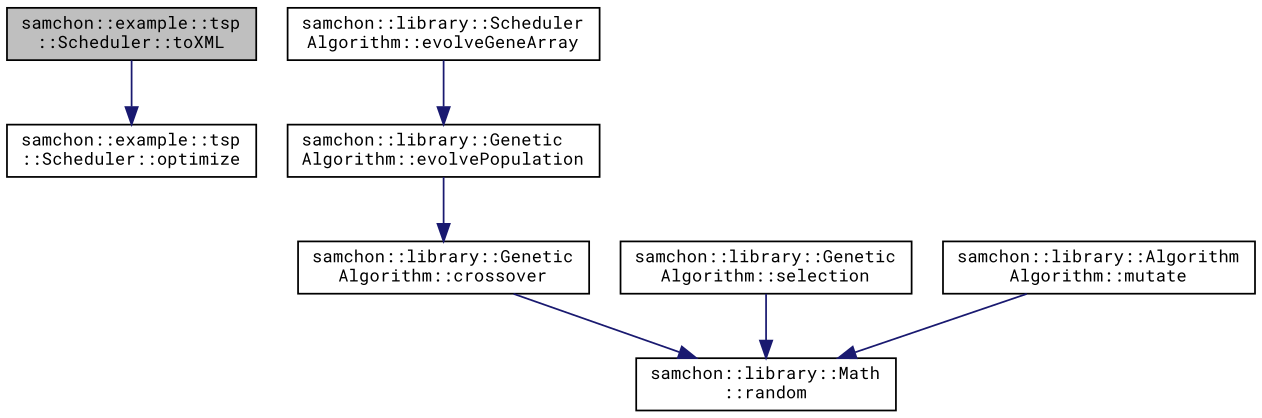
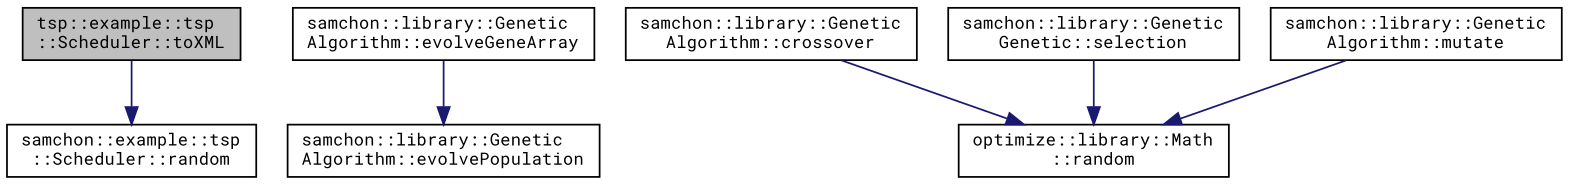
  digraph {
    fontname="Roboto Mono"
    rankdir=TB
    node [color=black fillcolor=white fontname="Roboto Mono" fontsize=10 shape=record style=filled]
    edge [color=midnightblue fontname="Roboto Mono" fontsize=10 labelfontname=Helvetica labelfontsize=10 style=solid]
-   n1 [fillcolor=grey75 fontcolor=black height=0.2 label="samchon::example::tsp\l::Scheduler::toXML" width=0.4]
-   n2 [height=0.2 label="samchon::example::tsp\l::Scheduler::optimize" width=0.4]
-   n3 [height=0.2 label="samchon::library::Scheduler\lAlgorithm::evolveGeneArray" width=0.4]
+   n1 [fillcolor=grey75 fontcolor=black height=0.2 label="tsp::example::tsp\l::Scheduler::toXML" width=0.4]
+   n2 [height=0.2 label="samchon::example::tsp\l::Scheduler::random" width=0.4]
+   n3 [height=0.2 label="samchon::library::Genetic\lAlgorithm::evolveGeneArray" width=0.4]
    n4 [height=0.2 label="samchon::library::Genetic\lAlgorithm::evolvePopulation" width=0.4]
    n5 [height=0.2 label="samchon::library::Genetic\lAlgorithm::crossover" width=0.4]
-   n6 [height=0.2 label="samchon::library::Genetic\lAlgorithm::selection" width=0.4]
-   n7 [height=0.2 label="samchon::library::Math\l::random" width=0.4]
-   n8 [height=0.2 label="samchon::library::Algorithm\lAlgorithm::mutate" width=0.4]
+   n6 [height=0.2 label="samchon::library::Genetic\lGenetic::selection" width=0.4]
+   n7 [height=0.2 label="optimize::library::Math\l::random" width=0.4]
+   n8 [height=0.2 label="samchon::library::Genetic\lAlgorithm::mutate" width=0.4]
    n1 -> n2
    n3 -> n4
-   n4 -> n5
    n5 -> n7
    n6 -> n7
    n8 -> n7
  }
